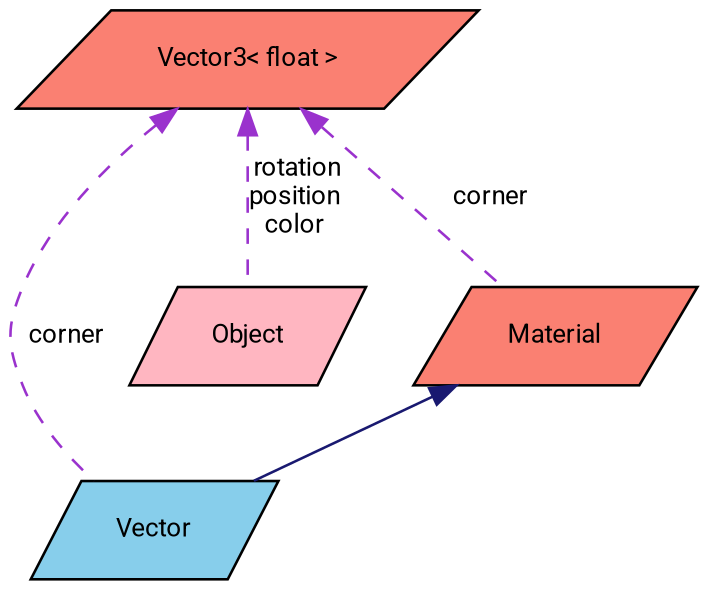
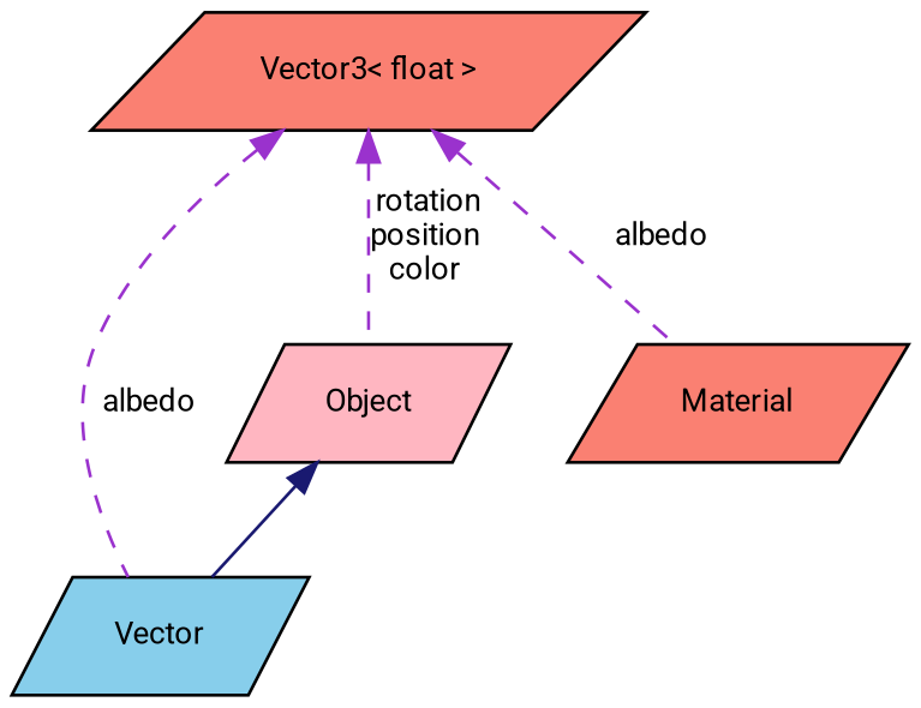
  digraph {
    fontname=Roboto
    node [color=black fillcolor=salmon fontname=Roboto fontsize=10 shape=parallelogram style=filled]
    edge [color=darkorchid3 dir=back fontname=Roboto fontsize=10 labelfontname=Helvetica labelfontsize=10 style=dashed]
    n1 [fillcolor=skyblue fontcolor=black height=0.2 label=Vector width=0.4]
    n2 [fillcolor=lightpink height=0.2 label=Object width=0.4]
    n3 [height=0.2 label=Material width=0.4]
    n4 [height=0.2 label="Vector3\< float \>" width=0.4]
-   n3 -> n1 [color=midnightblue style=solid]
-   n4 -> n1 [label=" corner"]
+   n2 -> n1 [color=midnightblue style=solid]
+   n4 -> n1 [label=" albedo"]
    n4 -> n2 [label=" rotation\nposition\ncolor"]
-   n4 -> n3 [label=" corner"]
+   n4 -> n3 [label=" albedo"]
  }
